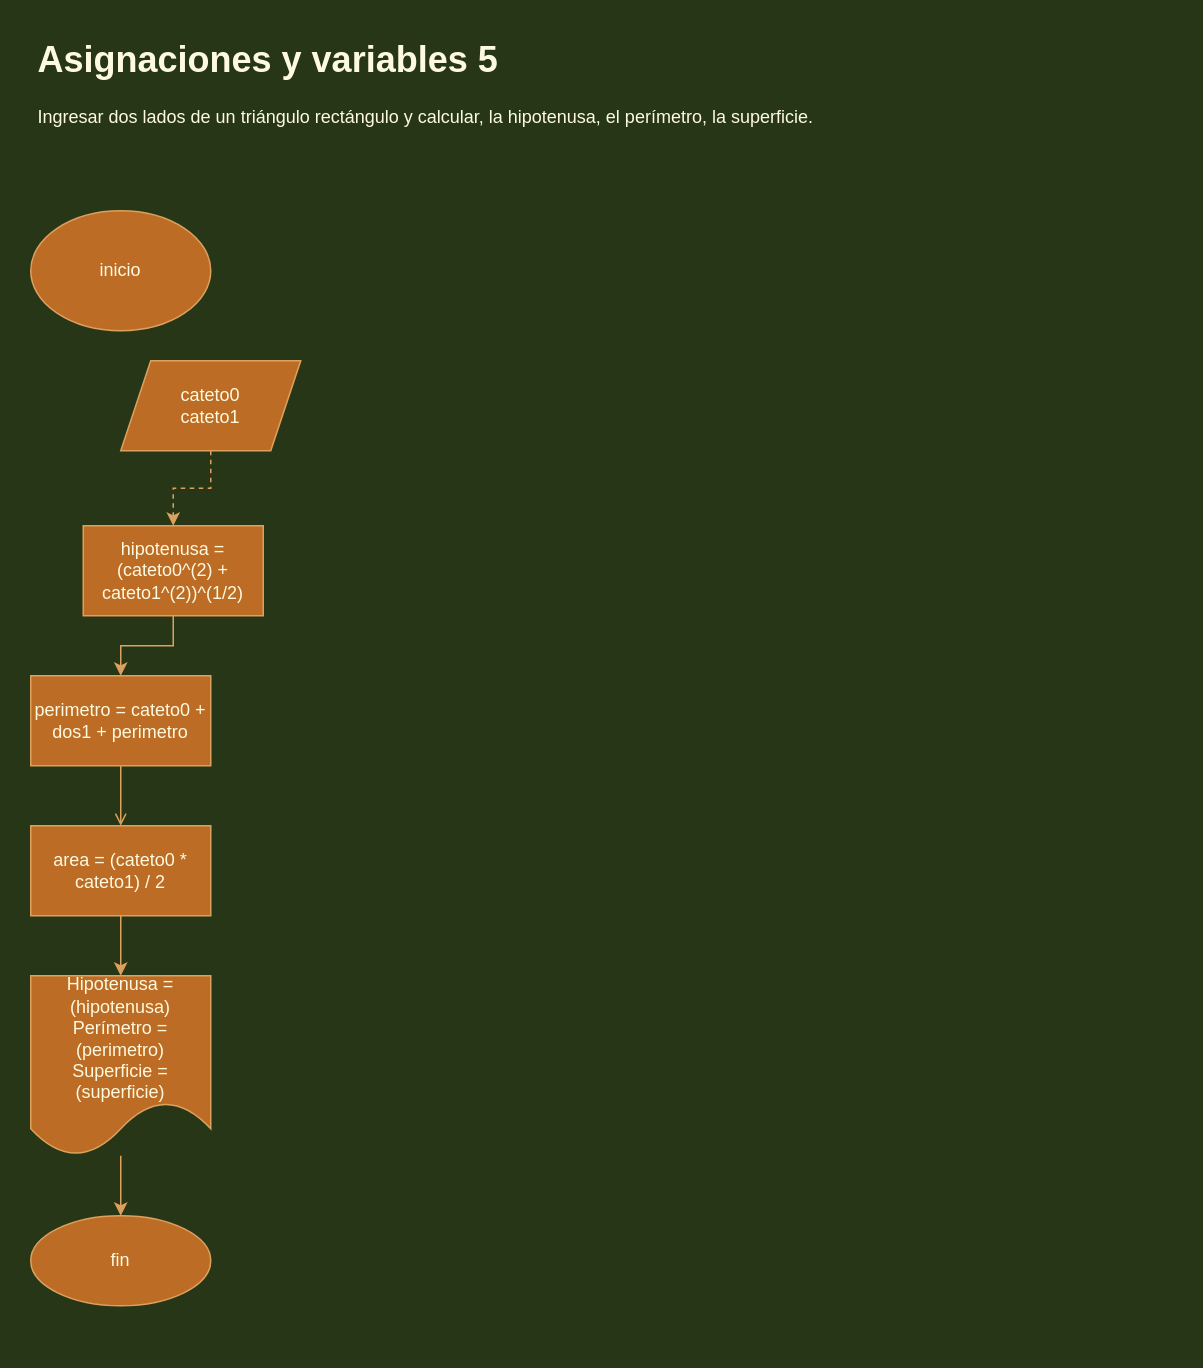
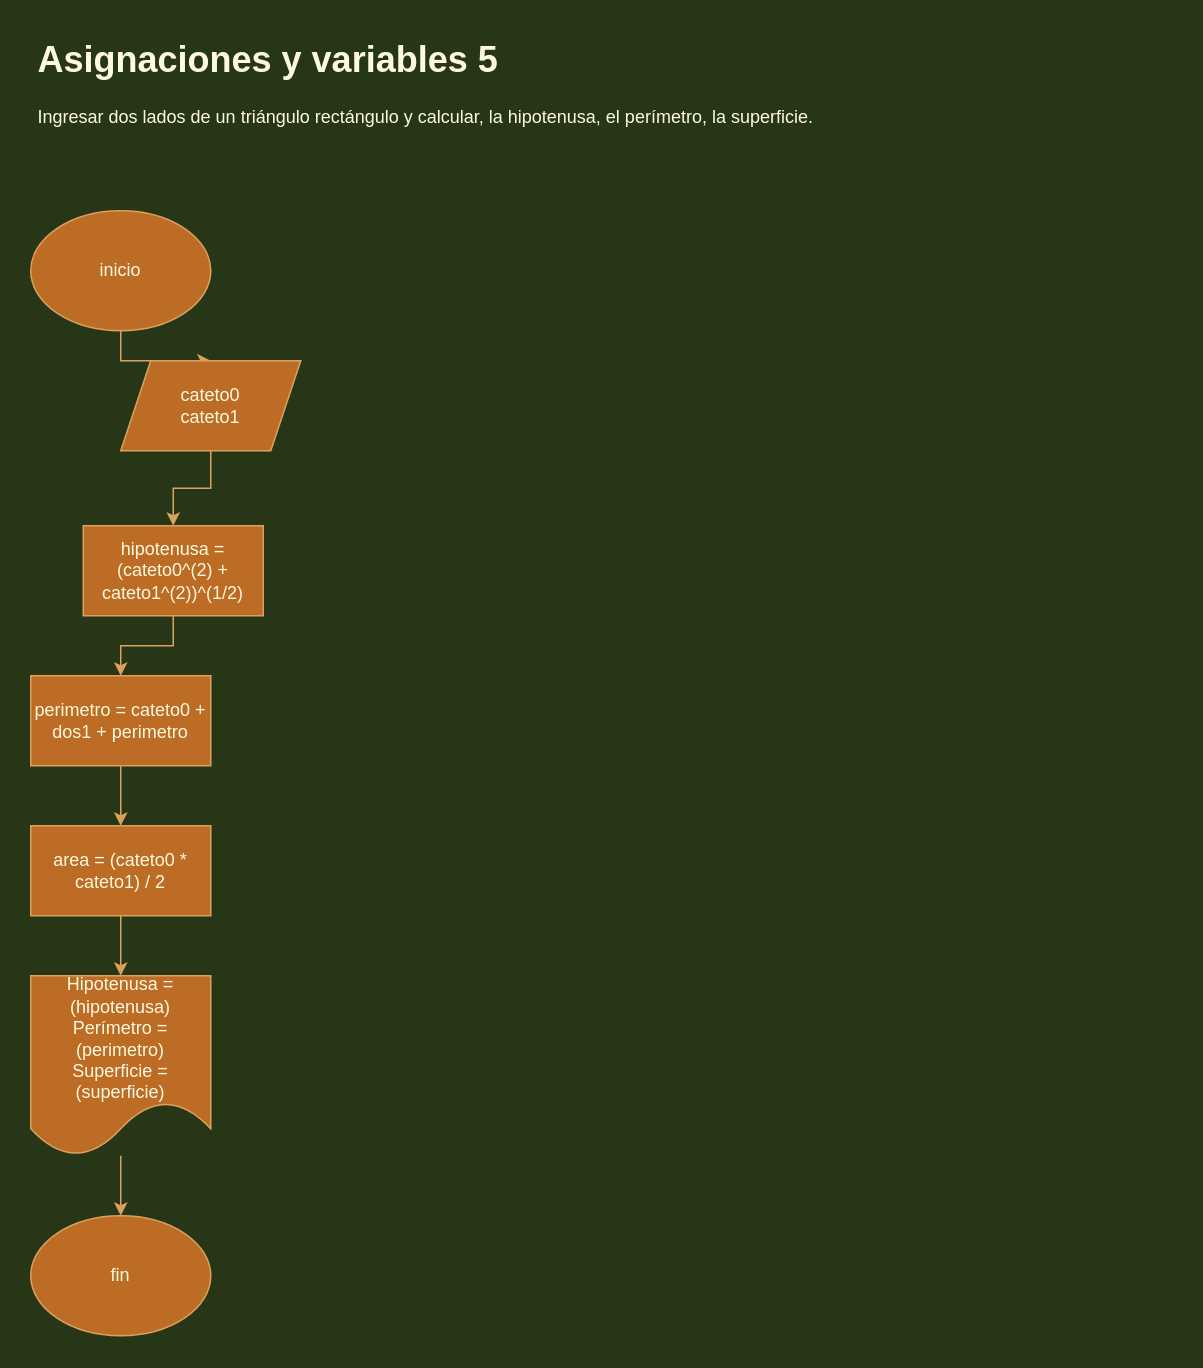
  <mxCell id="0" />
  <mxCell id="1" parent="0" />
  <mxCell id="2" value="&lt;h1&gt;&lt;span&gt;Asignaciones y variables 5&lt;/span&gt;&lt;br&gt;&lt;/h1&gt;&lt;div&gt;Ingresar dos lados de un triángulo rectángulo y calcular, la hipotenusa, el perímetro, la superficie.&lt;br&gt;&lt;/div&gt;" style="text;html=1;strokeColor=none;fillColor=none;spacing=5;spacingTop=-20;whiteSpace=wrap;overflow=hidden;rounded=0;fontColor=#FEFAE0;" vertex="1" parent="1"><mxGeometry x="20" y="20" width="760" height="120" as="geometry" /></mxCell>
+ <mxCell id="3" value="" style="edgeStyle=orthogonalEdgeStyle;rounded=0;orthogonalLoop=1;jettySize=auto;html=1;labelBackgroundColor=#283618;strokeColor=#DDA15E;fontColor=#FEFAE0;" edge="1" parent="1" source="4" target="6"><mxGeometry relative="1" as="geometry" /></mxCell>
  <mxCell id="4" value="inicio" style="ellipse;whiteSpace=wrap;html=1;fillColor=#BC6C25;strokeColor=#DDA15E;fontColor=#FEFAE0;" vertex="1" parent="1"><mxGeometry x="20" y="140" width="120" height="80" as="geometry" /></mxCell>
- <mxCell id="5" value="" style="edgeStyle=orthogonalEdgeStyle;rounded=0;orthogonalLoop=1;jettySize=auto;html=1;labelBackgroundColor=#283618;strokeColor=#DDA15E;fontColor=#FEFAE0;dashed=1;" edge="1" parent="1" source="6" target="8"><mxGeometry relative="1" as="geometry" /></mxCell>
+ <mxCell id="5" value="" style="edgeStyle=orthogonalEdgeStyle;rounded=0;orthogonalLoop=1;jettySize=auto;html=1;labelBackgroundColor=#283618;strokeColor=#DDA15E;fontColor=#FEFAE0;" edge="1" parent="1" source="6" target="8"><mxGeometry relative="1" as="geometry" /></mxCell>
  <mxCell id="6" value="cateto0&lt;br&gt;cateto1" style="shape=parallelogram;perimeter=parallelogramPerimeter;whiteSpace=wrap;html=1;fixedSize=1;fillColor=#BC6C25;strokeColor=#DDA15E;fontColor=#FEFAE0;" vertex="1" parent="1"><mxGeometry x="80" y="240" width="120" height="60" as="geometry" /></mxCell>
  <mxCell id="7" value="" style="edgeStyle=orthogonalEdgeStyle;rounded=0;orthogonalLoop=1;jettySize=auto;html=1;labelBackgroundColor=#283618;strokeColor=#DDA15E;fontColor=#FEFAE0;" edge="1" parent="1" source="8" target="10"><mxGeometry relative="1" as="geometry" /></mxCell>
  <mxCell id="8" value="hipotenusa = (cateto0^(2) + cateto1^(2))^(1/2)" style="whiteSpace=wrap;html=1;fillColor=#BC6C25;strokeColor=#DDA15E;fontColor=#FEFAE0;" vertex="1" parent="1"><mxGeometry x="55" y="350" width="120" height="60" as="geometry" /></mxCell>
- <mxCell id="9" value="" style="edgeStyle=orthogonalEdgeStyle;rounded=0;orthogonalLoop=1;jettySize=auto;html=1;labelBackgroundColor=#283618;strokeColor=#DDA15E;fontColor=#FEFAE0;endArrow=open;" edge="1" parent="1" source="10" target="12"><mxGeometry relative="1" as="geometry" /></mxCell>
+ <mxCell id="9" value="" style="edgeStyle=orthogonalEdgeStyle;rounded=0;orthogonalLoop=1;jettySize=auto;html=1;labelBackgroundColor=#283618;strokeColor=#DDA15E;fontColor=#FEFAE0;" edge="1" parent="1" source="10" target="12"><mxGeometry relative="1" as="geometry" /></mxCell>
  <mxCell id="10" value="perimetro = cateto0 + dos1 + perimetro" style="whiteSpace=wrap;html=1;fillColor=#BC6C25;strokeColor=#DDA15E;fontColor=#FEFAE0;" vertex="1" parent="1"><mxGeometry x="20" y="450" width="120" height="60" as="geometry" /></mxCell>
  <mxCell id="11" value="" style="edgeStyle=orthogonalEdgeStyle;rounded=0;orthogonalLoop=1;jettySize=auto;html=1;labelBackgroundColor=#283618;strokeColor=#DDA15E;fontColor=#FEFAE0;" edge="1" parent="1" source="12" target="14"><mxGeometry relative="1" as="geometry" /></mxCell>
  <mxCell id="12" value="area = (cateto0 * cateto1) / 2" style="whiteSpace=wrap;html=1;fillColor=#BC6C25;strokeColor=#DDA15E;fontColor=#FEFAE0;" vertex="1" parent="1"><mxGeometry x="20" y="550" width="120" height="60" as="geometry" /></mxCell>
  <mxCell id="13" value="" style="edgeStyle=orthogonalEdgeStyle;curved=0;rounded=1;sketch=0;orthogonalLoop=1;jettySize=auto;html=1;strokeColor=#DDA15E;fillColor=#BC6C25;fontColor=#FEFAE0;" edge="1" parent="1" source="14" target="15"><mxGeometry relative="1" as="geometry" /></mxCell>
  <mxCell id="14" value="Hipotenusa = (hipotenusa)&lt;br&gt;Perímetro = (perimetro)&lt;br&gt;Superficie = (superficie)" style="shape=document;whiteSpace=wrap;html=1;boundedLbl=1;fillColor=#BC6C25;strokeColor=#DDA15E;fontColor=#FEFAE0;" vertex="1" parent="1"><mxGeometry x="20" y="650" width="120" height="120" as="geometry" /></mxCell>
- <mxCell id="15" value="fin" style="ellipse;whiteSpace=wrap;html=1;fontColor=#FEFAE0;strokeColor=#DDA15E;fillColor=#BC6C25;" vertex="1" parent="1"><mxGeometry x="20" y="810" width="120" height="60" as="geometry" /></mxCell>
+ <mxCell id="15" value="fin" style="ellipse;whiteSpace=wrap;html=1;fontColor=#FEFAE0;strokeColor=#DDA15E;fillColor=#BC6C25;" vertex="1" parent="1"><mxGeometry x="20" y="810" width="120" height="80" as="geometry" /></mxCell>
